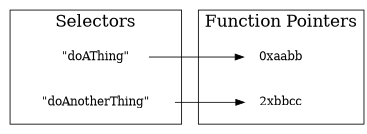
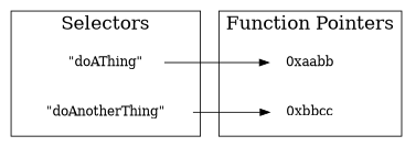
  digraph {
    rankdir=LR
    node [color=white style=filled]
    "0xaabb"
-   "0xbbcc" [label="2xbbcc"]
+   "0xbbcc"
    "\"doAThing\""
    "\"doAnotherThing\""
    subgraph cluster_1 {
      fontsize=20
      label="Function Pointers"
      "0xaabb"
      "0xbbcc"
    }
    subgraph cluster_2 {
      fontsize=20
      label=Selectors
      "\"doAThing\""
      "\"doAnotherThing\""
    }
    "\"doAThing\"" -> "0xaabb"
    "\"doAnotherThing\"" -> "0xbbcc"
  }
